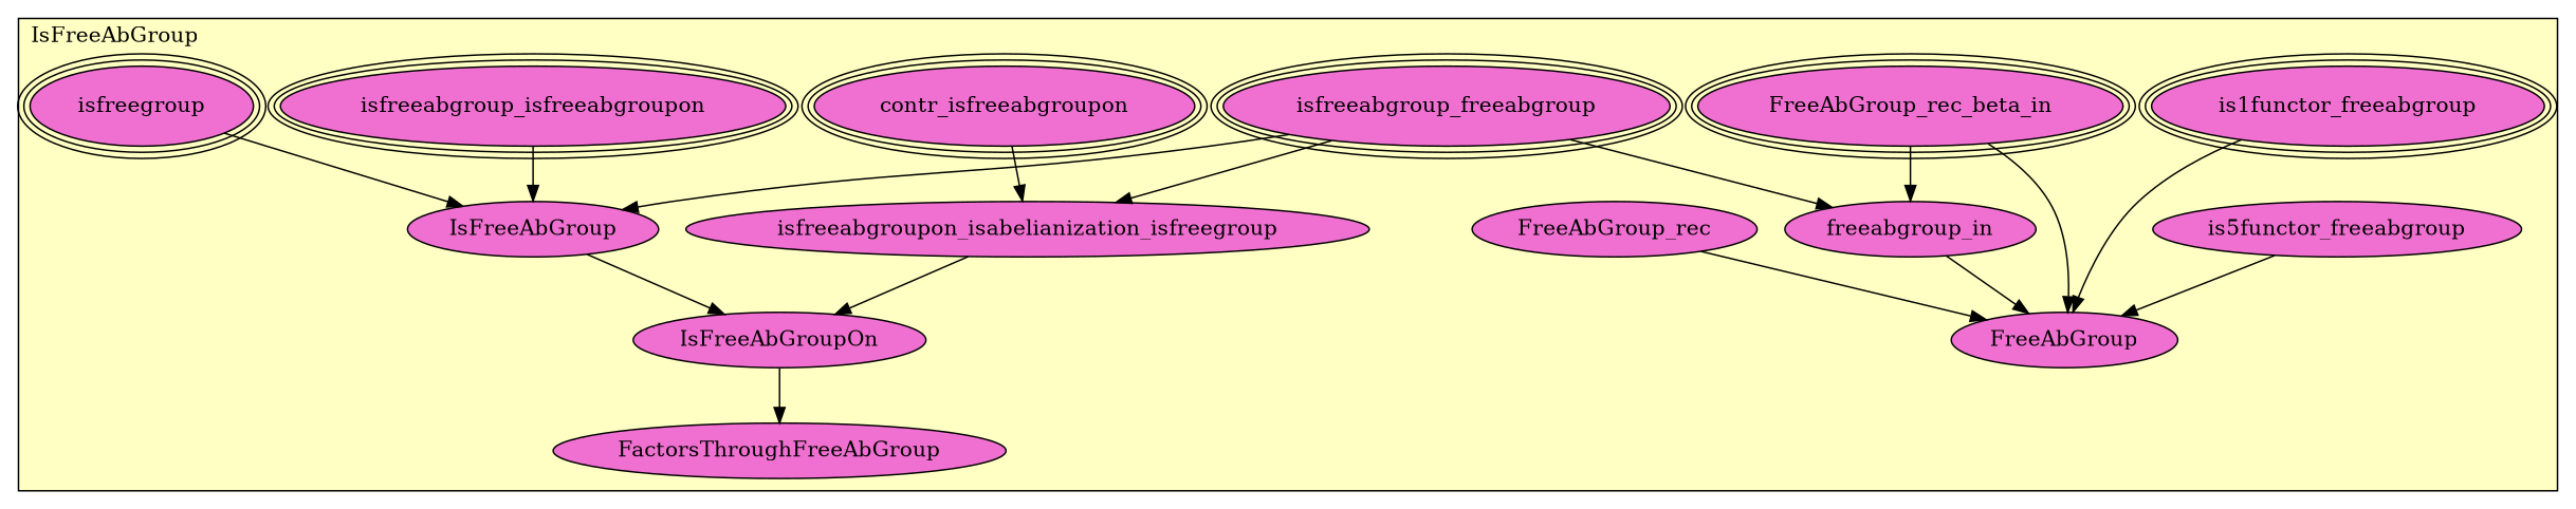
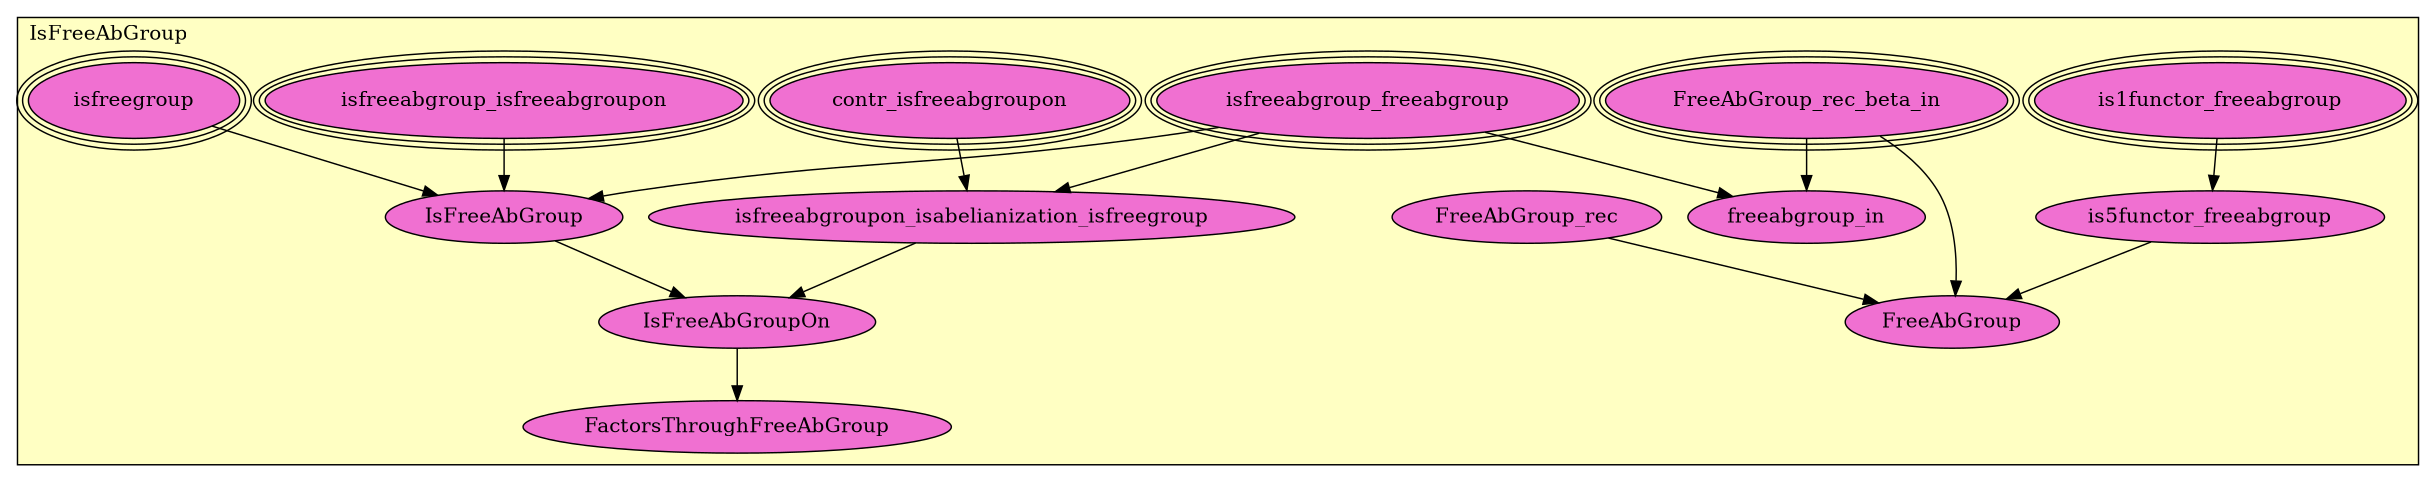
  digraph {
    node [fillcolor="#F070D1" style=filled]
    n1 [label=is1functor_freeabgroup peripheries=3]
    n2 [label=is5functor_freeabgroup]
    n3 [label=isfreeabgroup_freeabgroup peripheries=3]
    n4 [label=isfreeabgroupon_isabelianization_isfreegroup]
    n5 [label=FreeAbGroup_rec_beta_in peripheries=3]
    n6 [label=FreeAbGroup_rec]
    n7 [label=freeabgroup_in]
    n8 [label=FreeAbGroup]
    n9 [label=isfreeabgroup_isfreeabgroupon peripheries=3]
    n10 [label=isfreegroup peripheries=3]
    n11 [label=IsFreeAbGroup]
    n12 [label=contr_isfreeabgroupon peripheries=3]
    n13 [label=IsFreeAbGroupOn]
    n14 [label=FactorsThroughFreeAbGroup]
    subgraph cluster_1 {
      fillcolor="#FFFFC3"
      label=IsFreeAbGroup
      labeljust=l
      style=filled
      n1
      n2
      n3
      n4
      n5
      n6
      n7
      n8
      n9
      n10
      n11
      n12
      n13
      n14
    }
-   n1 -> n8
+   n1 -> n2
    n2 -> n8
    n3 -> n4
    n3 -> n7
    n3 -> n11
    n4 -> n13
    n5 -> n7
    n5 -> n8
    n6 -> n8
-   n7 -> n8
    n9 -> n11
    n10 -> n11
    n11 -> n13
    n12 -> n4
    n13 -> n14
  }
